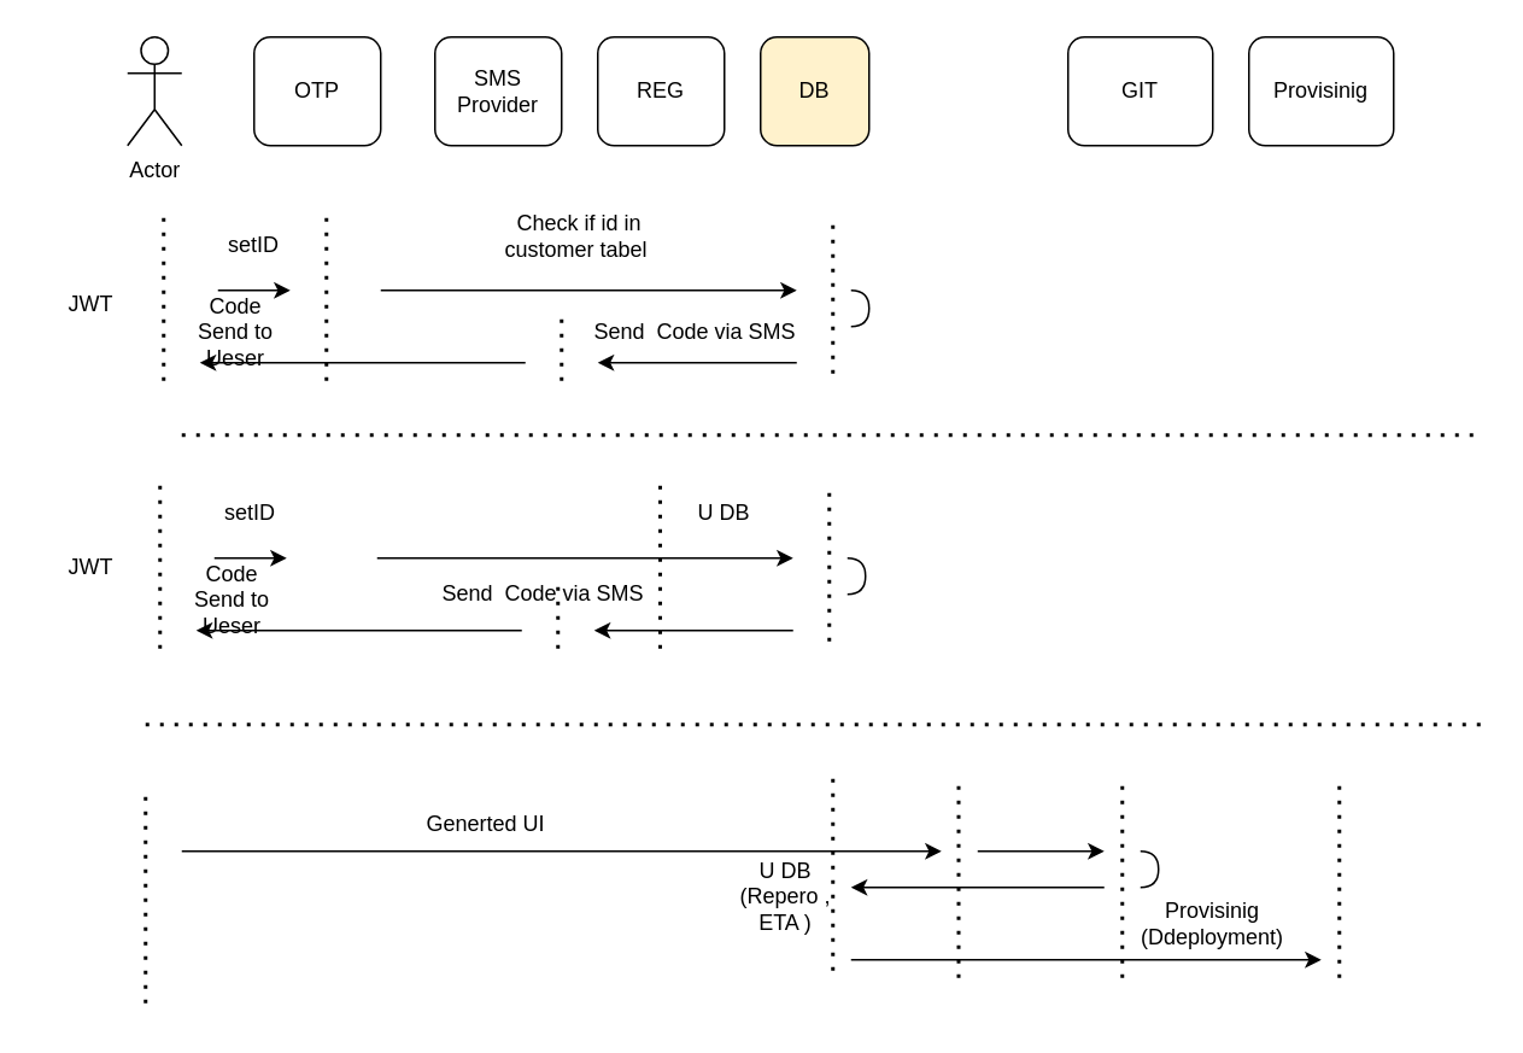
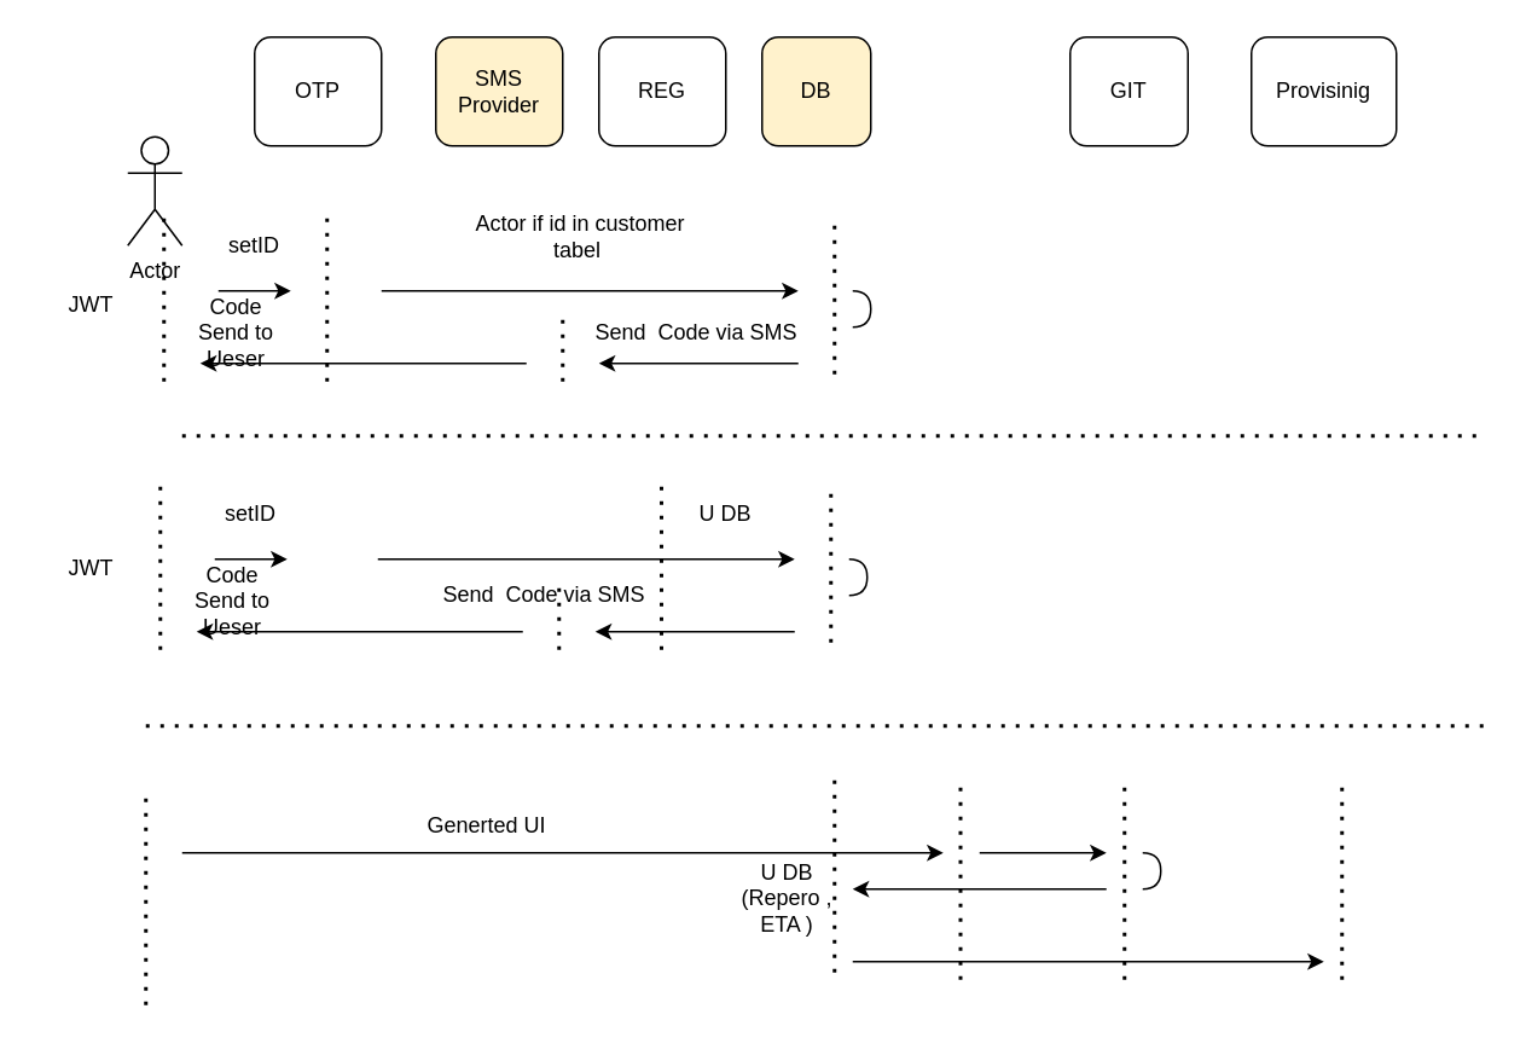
  <mxCell id="0" />
  <mxCell id="1" parent="0" />
- <mxCell id="2" value="Actor" style="shape=umlActor;verticalLabelPosition=bottom;verticalAlign=top;html=1;outlineConnect=0;" vertex="1" parent="1"><mxGeometry x="70" y="20" width="30" height="60" as="geometry" /></mxCell>
+ <mxCell id="2" value="Actor" style="shape=umlActor;verticalLabelPosition=bottom;verticalAlign=top;html=1;outlineConnect=0;" vertex="1" parent="1"><mxGeometry x="70" y="75" width="30" height="60" as="geometry" /></mxCell>
  <mxCell id="3" value="OTP" style="rounded=1;whiteSpace=wrap;html=1;" vertex="1" parent="1"><mxGeometry x="140" y="20" width="70" height="60" as="geometry" /></mxCell>
  <mxCell id="4" value="REG" style="rounded=1;whiteSpace=wrap;html=1;" vertex="1" parent="1"><mxGeometry x="330" y="20" width="70" height="60" as="geometry" /></mxCell>
- <mxCell id="5" value="GIT" style="rounded=1;whiteSpace=wrap;html=1;" vertex="1" parent="1"><mxGeometry x="590" y="20" width="80" height="60" as="geometry" /></mxCell>
+ <mxCell id="5" value="GIT" style="rounded=1;whiteSpace=wrap;html=1;" vertex="1" parent="1"><mxGeometry x="590" y="20" width="65" height="60" as="geometry" /></mxCell>
  <mxCell id="6" value="Provisinig" style="rounded=1;whiteSpace=wrap;html=1;" vertex="1" parent="1"><mxGeometry x="690" y="20" width="80" height="60" as="geometry" /></mxCell>
- <mxCell id="7" value="SMS Provider" style="rounded=1;whiteSpace=wrap;html=1;" vertex="1" parent="1"><mxGeometry x="240" y="20" width="70" height="60" as="geometry" /></mxCell>
+ <mxCell id="7" value="SMS Provider" style="rounded=1;whiteSpace=wrap;html=1;fillColor=#fff2cc;" vertex="1" parent="1"><mxGeometry x="240" y="20" width="70" height="60" as="geometry" /></mxCell>
  <mxCell id="8" value="DB" style="rounded=1;whiteSpace=wrap;html=1;fillColor=#fff2cc;" vertex="1" parent="1"><mxGeometry x="420" y="20" width="60" height="60" as="geometry" /></mxCell>
  <mxCell id="9" value="" style="endArrow=none;dashed=1;html=1;dashPattern=1 3;strokeWidth=2;rounded=0;" edge="1" parent="1"><mxGeometry width="50" height="50" relative="1" as="geometry"><mxPoint x="90" y="210" as="sourcePoint" /><mxPoint x="90" y="120" as="targetPoint" /></mxGeometry></mxCell>
  <mxCell id="10" value="" style="endArrow=none;dashed=1;html=1;dashPattern=1 3;strokeWidth=2;rounded=0;" edge="1" parent="1"><mxGeometry width="50" height="50" relative="1" as="geometry"><mxPoint x="180" y="210" as="sourcePoint" /><mxPoint x="180" y="120" as="targetPoint" /></mxGeometry></mxCell>
  <mxCell id="11" value="" style="endArrow=classic;html=1;rounded=0;" edge="1" parent="1"><mxGeometry width="50" height="50" relative="1" as="geometry"><mxPoint x="120" y="160" as="sourcePoint" /><mxPoint x="160" y="160" as="targetPoint" /></mxGeometry></mxCell>
  <mxCell id="12" value="setID" style="text;html=1;align=center;verticalAlign=middle;whiteSpace=wrap;rounded=0;" vertex="1" parent="1"><mxGeometry x="110" y="120" width="60" height="30" as="geometry" /></mxCell>
  <mxCell id="13" value="" style="endArrow=classic;html=1;rounded=0;" edge="1" parent="1"><mxGeometry width="50" height="50" relative="1" as="geometry"><mxPoint x="210" y="160" as="sourcePoint" /><mxPoint x="440" y="160" as="targetPoint" /></mxGeometry></mxCell>
  <mxCell id="14" value="" style="endArrow=none;dashed=1;html=1;dashPattern=1 3;strokeWidth=2;rounded=0;" edge="1" parent="1"><mxGeometry width="50" height="50" relative="1" as="geometry"><mxPoint x="460" y="206" as="sourcePoint" /><mxPoint x="460" y="120" as="targetPoint" /></mxGeometry></mxCell>
- <mxCell id="15" value="Check if id in customer tabel&amp;nbsp;" style="text;html=1;align=center;verticalAlign=middle;whiteSpace=wrap;rounded=0;" vertex="1" parent="1"><mxGeometry x="260" y="100" width="120" height="60" as="geometry" /></mxCell>
+ <mxCell id="15" value="Actor if id in customer tabel&amp;nbsp;" style="text;html=1;align=center;verticalAlign=middle;whiteSpace=wrap;rounded=0;" vertex="1" parent="1"><mxGeometry x="260" y="100" width="120" height="60" as="geometry" /></mxCell>
  <mxCell id="16" value="" style="shape=requiredInterface;html=1;verticalLabelPosition=bottom;sketch=0;strokeColor=none;" vertex="1" parent="1"><mxGeometry x="480" y="160" width="10" height="20" as="geometry" /></mxCell>
  <mxCell id="17" value="" style="shape=requiredInterface;html=1;verticalLabelPosition=bottom;sketch=0;" vertex="1" parent="1"><mxGeometry x="470" y="160" width="10" height="20" as="geometry" /></mxCell>
  <mxCell id="18" value="" style="endArrow=classic;html=1;rounded=0;" edge="1" parent="1"><mxGeometry width="50" height="50" relative="1" as="geometry"><mxPoint x="440" y="200" as="sourcePoint" /><mxPoint x="330" y="200" as="targetPoint" /></mxGeometry></mxCell>
  <mxCell id="19" value="" style="endArrow=none;dashed=1;html=1;dashPattern=1 3;strokeWidth=2;rounded=0;" edge="1" parent="1"><mxGeometry width="50" height="50" relative="1" as="geometry"><mxPoint x="310" y="210" as="sourcePoint" /><mxPoint x="310" y="170" as="targetPoint" /></mxGeometry></mxCell>
  <mxCell id="20" value="Send&amp;nbsp; Code via SMS" style="text;html=1;align=center;verticalAlign=middle;whiteSpace=wrap;rounded=0;" vertex="1" parent="1"><mxGeometry x="324" y="153" width="120" height="60" as="geometry" /></mxCell>
  <mxCell id="21" value="" style="endArrow=classic;html=1;rounded=0;" edge="1" parent="1"><mxGeometry width="50" height="50" relative="1" as="geometry"><mxPoint x="290" y="200" as="sourcePoint" /><mxPoint x="110" y="200" as="targetPoint" /></mxGeometry></mxCell>
  <mxCell id="22" value="Code Send to Ueser" style="text;html=1;align=center;verticalAlign=middle;whiteSpace=wrap;rounded=0;" vertex="1" parent="1"><mxGeometry x="100" y="168" width="60" height="30" as="geometry" /></mxCell>
  <mxCell id="23" value="" style="endArrow=none;dashed=1;html=1;dashPattern=1 3;strokeWidth=2;rounded=0;" edge="1" parent="1"><mxGeometry width="50" height="50" relative="1" as="geometry"><mxPoint x="100" y="240" as="sourcePoint" /><mxPoint x="820" y="240" as="targetPoint" /></mxGeometry></mxCell>
  <mxCell id="24" value="" style="endArrow=none;dashed=1;html=1;dashPattern=1 3;strokeWidth=2;rounded=0;" edge="1" parent="1"><mxGeometry width="50" height="50" relative="1" as="geometry"><mxPoint x="88" y="358" as="sourcePoint" /><mxPoint x="88" y="268" as="targetPoint" /></mxGeometry></mxCell>
  <mxCell id="25" value="" style="endArrow=none;dashed=1;html=1;dashPattern=1 3;strokeWidth=2;rounded=0;" edge="1" parent="1"><mxGeometry width="50" height="50" relative="1" as="geometry"><mxPoint x="364.5" y="358" as="sourcePoint" /><mxPoint x="364.5" y="268" as="targetPoint" /></mxGeometry></mxCell>
  <mxCell id="26" value="" style="endArrow=classic;html=1;rounded=0;" edge="1" parent="1"><mxGeometry width="50" height="50" relative="1" as="geometry"><mxPoint x="118" y="308" as="sourcePoint" /><mxPoint x="158" y="308" as="targetPoint" /></mxGeometry></mxCell>
  <mxCell id="27" value="setID" style="text;html=1;align=center;verticalAlign=middle;whiteSpace=wrap;rounded=0;" vertex="1" parent="1"><mxGeometry x="108" y="268" width="60" height="30" as="geometry" /></mxCell>
  <mxCell id="28" value="" style="endArrow=classic;html=1;rounded=0;" edge="1" parent="1"><mxGeometry width="50" height="50" relative="1" as="geometry"><mxPoint x="208" y="308" as="sourcePoint" /><mxPoint x="438" y="308" as="targetPoint" /></mxGeometry></mxCell>
  <mxCell id="29" value="" style="endArrow=none;dashed=1;html=1;dashPattern=1 3;strokeWidth=2;rounded=0;" edge="1" parent="1"><mxGeometry width="50" height="50" relative="1" as="geometry"><mxPoint x="458" y="354" as="sourcePoint" /><mxPoint x="458" y="268" as="targetPoint" /></mxGeometry></mxCell>
  <mxCell id="30" value="" style="shape=requiredInterface;html=1;verticalLabelPosition=bottom;sketch=0;" vertex="1" parent="1"><mxGeometry x="468" y="308" width="10" height="20" as="geometry" /></mxCell>
  <mxCell id="31" value="" style="endArrow=classic;html=1;rounded=0;" edge="1" parent="1"><mxGeometry width="50" height="50" relative="1" as="geometry"><mxPoint x="438" y="348" as="sourcePoint" /><mxPoint x="328" y="348" as="targetPoint" /></mxGeometry></mxCell>
  <mxCell id="32" value="" style="endArrow=none;dashed=1;html=1;dashPattern=1 3;strokeWidth=2;rounded=0;" edge="1" parent="1"><mxGeometry width="50" height="50" relative="1" as="geometry"><mxPoint x="308" y="358" as="sourcePoint" /><mxPoint x="308" y="318" as="targetPoint" /></mxGeometry></mxCell>
  <mxCell id="33" value="Send&amp;nbsp; Code via SMS" style="text;html=1;align=center;verticalAlign=middle;whiteSpace=wrap;rounded=0;" vertex="1" parent="1"><mxGeometry x="240" y="298" width="120" height="60" as="geometry" /></mxCell>
  <mxCell id="34" value="" style="endArrow=classic;html=1;rounded=0;" edge="1" parent="1"><mxGeometry width="50" height="50" relative="1" as="geometry"><mxPoint x="288" y="348" as="sourcePoint" /><mxPoint x="108" y="348" as="targetPoint" /></mxGeometry></mxCell>
  <mxCell id="35" value="Code Send to Ueser" style="text;html=1;align=center;verticalAlign=middle;whiteSpace=wrap;rounded=0;" vertex="1" parent="1"><mxGeometry x="98" y="316" width="60" height="30" as="geometry" /></mxCell>
  <mxCell id="36" value="U DB" style="text;html=1;align=center;verticalAlign=middle;whiteSpace=wrap;rounded=0;" vertex="1" parent="1"><mxGeometry x="370" y="268" width="60" height="30" as="geometry" /></mxCell>
  <mxCell id="37" value="JWT" style="text;html=1;align=center;verticalAlign=middle;whiteSpace=wrap;rounded=0;" vertex="1" parent="1"><mxGeometry y="298" width="60" height="30" as="geometry" x="20" /></mxCell>
  <mxCell id="38" value="JWT" style="text;html=1;align=center;verticalAlign=middle;whiteSpace=wrap;rounded=0;" vertex="1" parent="1"><mxGeometry y="153" width="60" height="30" as="geometry" x="20" /></mxCell>
  <mxCell id="39" value="" style="endArrow=none;dashed=1;html=1;dashPattern=1 3;strokeWidth=2;rounded=0;" edge="1" parent="1"><mxGeometry width="50" height="50" relative="1" as="geometry"><mxPoint x="80" y="400" as="sourcePoint" /><mxPoint x="820" y="400" as="targetPoint" /></mxGeometry></mxCell>
  <mxCell id="40" value="" style="endArrow=none;dashed=1;html=1;dashPattern=1 3;strokeWidth=2;rounded=0;" edge="1" parent="1"><mxGeometry width="50" height="50" relative="1" as="geometry"><mxPoint x="80" y="440" as="sourcePoint" /><mxPoint x="80" y="560" as="targetPoint" /></mxGeometry></mxCell>
  <mxCell id="41" value="" style="endArrow=none;dashed=1;html=1;dashPattern=1 3;strokeWidth=2;rounded=0;" edge="1" parent="1"><mxGeometry width="50" height="50" relative="1" as="geometry"><mxPoint x="529.5" y="540" as="sourcePoint" /><mxPoint x="529.5" y="430" as="targetPoint" /></mxGeometry></mxCell>
  <mxCell id="42" value="" style="endArrow=classic;html=1;rounded=0;" edge="1" parent="1"><mxGeometry width="50" height="50" relative="1" as="geometry"><mxPoint x="100" y="470" as="sourcePoint" /><mxPoint x="520" y="470" as="targetPoint" /></mxGeometry></mxCell>
  <mxCell id="43" value="Generted UI&amp;nbsp;" style="text;html=1;align=center;verticalAlign=middle;whiteSpace=wrap;rounded=0;" vertex="1" parent="1"><mxGeometry x="220" y="440" width="100" height="30" as="geometry" /></mxCell>
  <mxCell id="44" value="" style="endArrow=none;dashed=1;html=1;dashPattern=1 3;strokeWidth=2;rounded=0;" edge="1" parent="1"><mxGeometry width="50" height="50" relative="1" as="geometry"><mxPoint x="450" y="480" as="sourcePoint" /><mxPoint x="450" y="480" as="targetPoint" /></mxGeometry></mxCell>
  <mxCell id="45" value="" style="endArrow=none;dashed=1;html=1;dashPattern=1 3;strokeWidth=2;rounded=0;" edge="1" parent="1"><mxGeometry width="50" height="50" relative="1" as="geometry"><mxPoint x="460" y="430" as="sourcePoint" /><mxPoint x="460" y="540" as="targetPoint" /></mxGeometry></mxCell>
  <mxCell id="46" value="" style="endArrow=none;dashed=1;html=1;dashPattern=1 3;strokeWidth=2;rounded=0;" edge="1" parent="1"><mxGeometry width="50" height="50" relative="1" as="geometry"><mxPoint x="620" y="540" as="sourcePoint" /><mxPoint x="620" y="430" as="targetPoint" /></mxGeometry></mxCell>
  <mxCell id="47" value="" style="endArrow=classic;html=1;rounded=0;" edge="1" parent="1"><mxGeometry width="50" height="50" relative="1" as="geometry"><mxPoint x="540" y="470" as="sourcePoint" /><mxPoint x="610" y="470" as="targetPoint" /></mxGeometry></mxCell>
  <mxCell id="48" value="" style="shape=requiredInterface;html=1;verticalLabelPosition=bottom;sketch=0;" vertex="1" parent="1"><mxGeometry x="630" y="470" width="10" height="20" as="geometry" /></mxCell>
  <mxCell id="49" value="" style="endArrow=classic;html=1;rounded=0;" edge="1" parent="1"><mxGeometry width="50" height="50" relative="1" as="geometry"><mxPoint x="610" y="490" as="sourcePoint" /><mxPoint x="470" y="490" as="targetPoint" /></mxGeometry></mxCell>
  <mxCell id="50" value="U DB (Repero , ETA )" style="text;html=1;align=center;verticalAlign=middle;whiteSpace=wrap;rounded=0;" vertex="1" parent="1"><mxGeometry x="404" y="480" width="60" height="30" as="geometry" /></mxCell>
  <mxCell id="51" value="" style="endArrow=classic;html=1;rounded=0;" edge="1" parent="1"><mxGeometry width="50" height="50" relative="1" as="geometry"><mxPoint x="470" y="530" as="sourcePoint" /><mxPoint x="730" y="530" as="targetPoint" /></mxGeometry></mxCell>
  <mxCell id="52" value="" style="endArrow=none;dashed=1;html=1;dashPattern=1 3;strokeWidth=2;rounded=0;" edge="1" parent="1"><mxGeometry width="50" height="50" relative="1" as="geometry"><mxPoint x="740" y="540" as="sourcePoint" /><mxPoint x="740" y="430" as="targetPoint" /></mxGeometry></mxCell>
- <mxCell id="53" value="Provisinig (Ddeployment)" style="text;html=1;align=center;verticalAlign=middle;whiteSpace=wrap;rounded=0;" vertex="1" parent="1"><mxGeometry x="630" y="495" width="80" height="30" as="geometry" /></mxCell>
